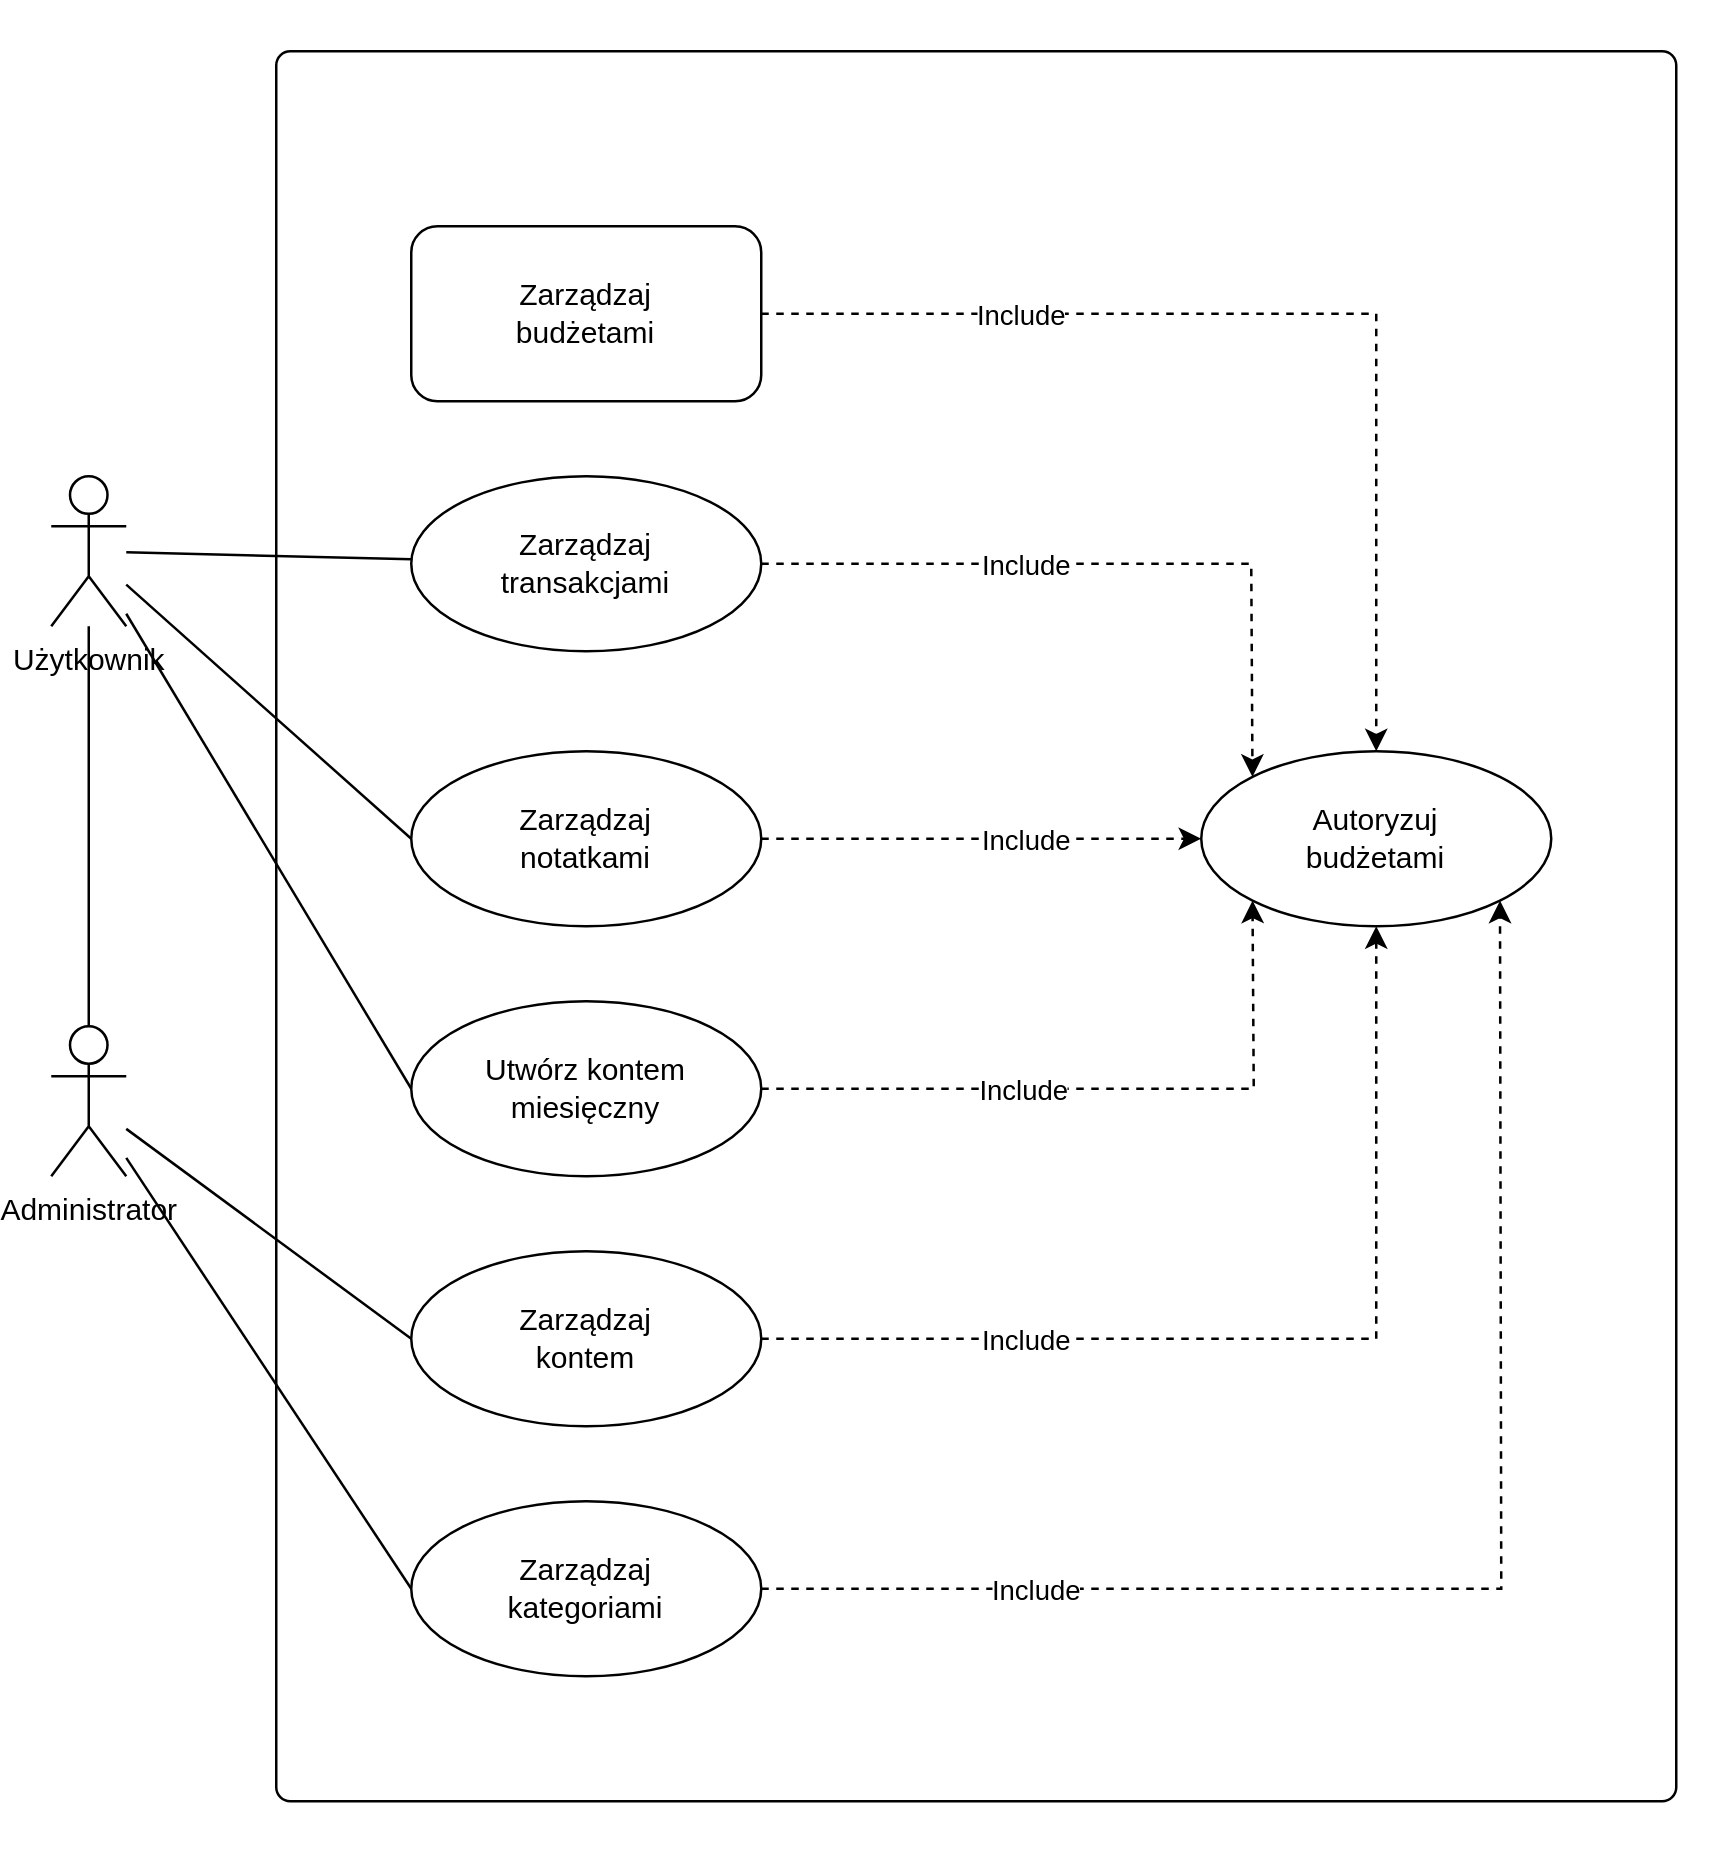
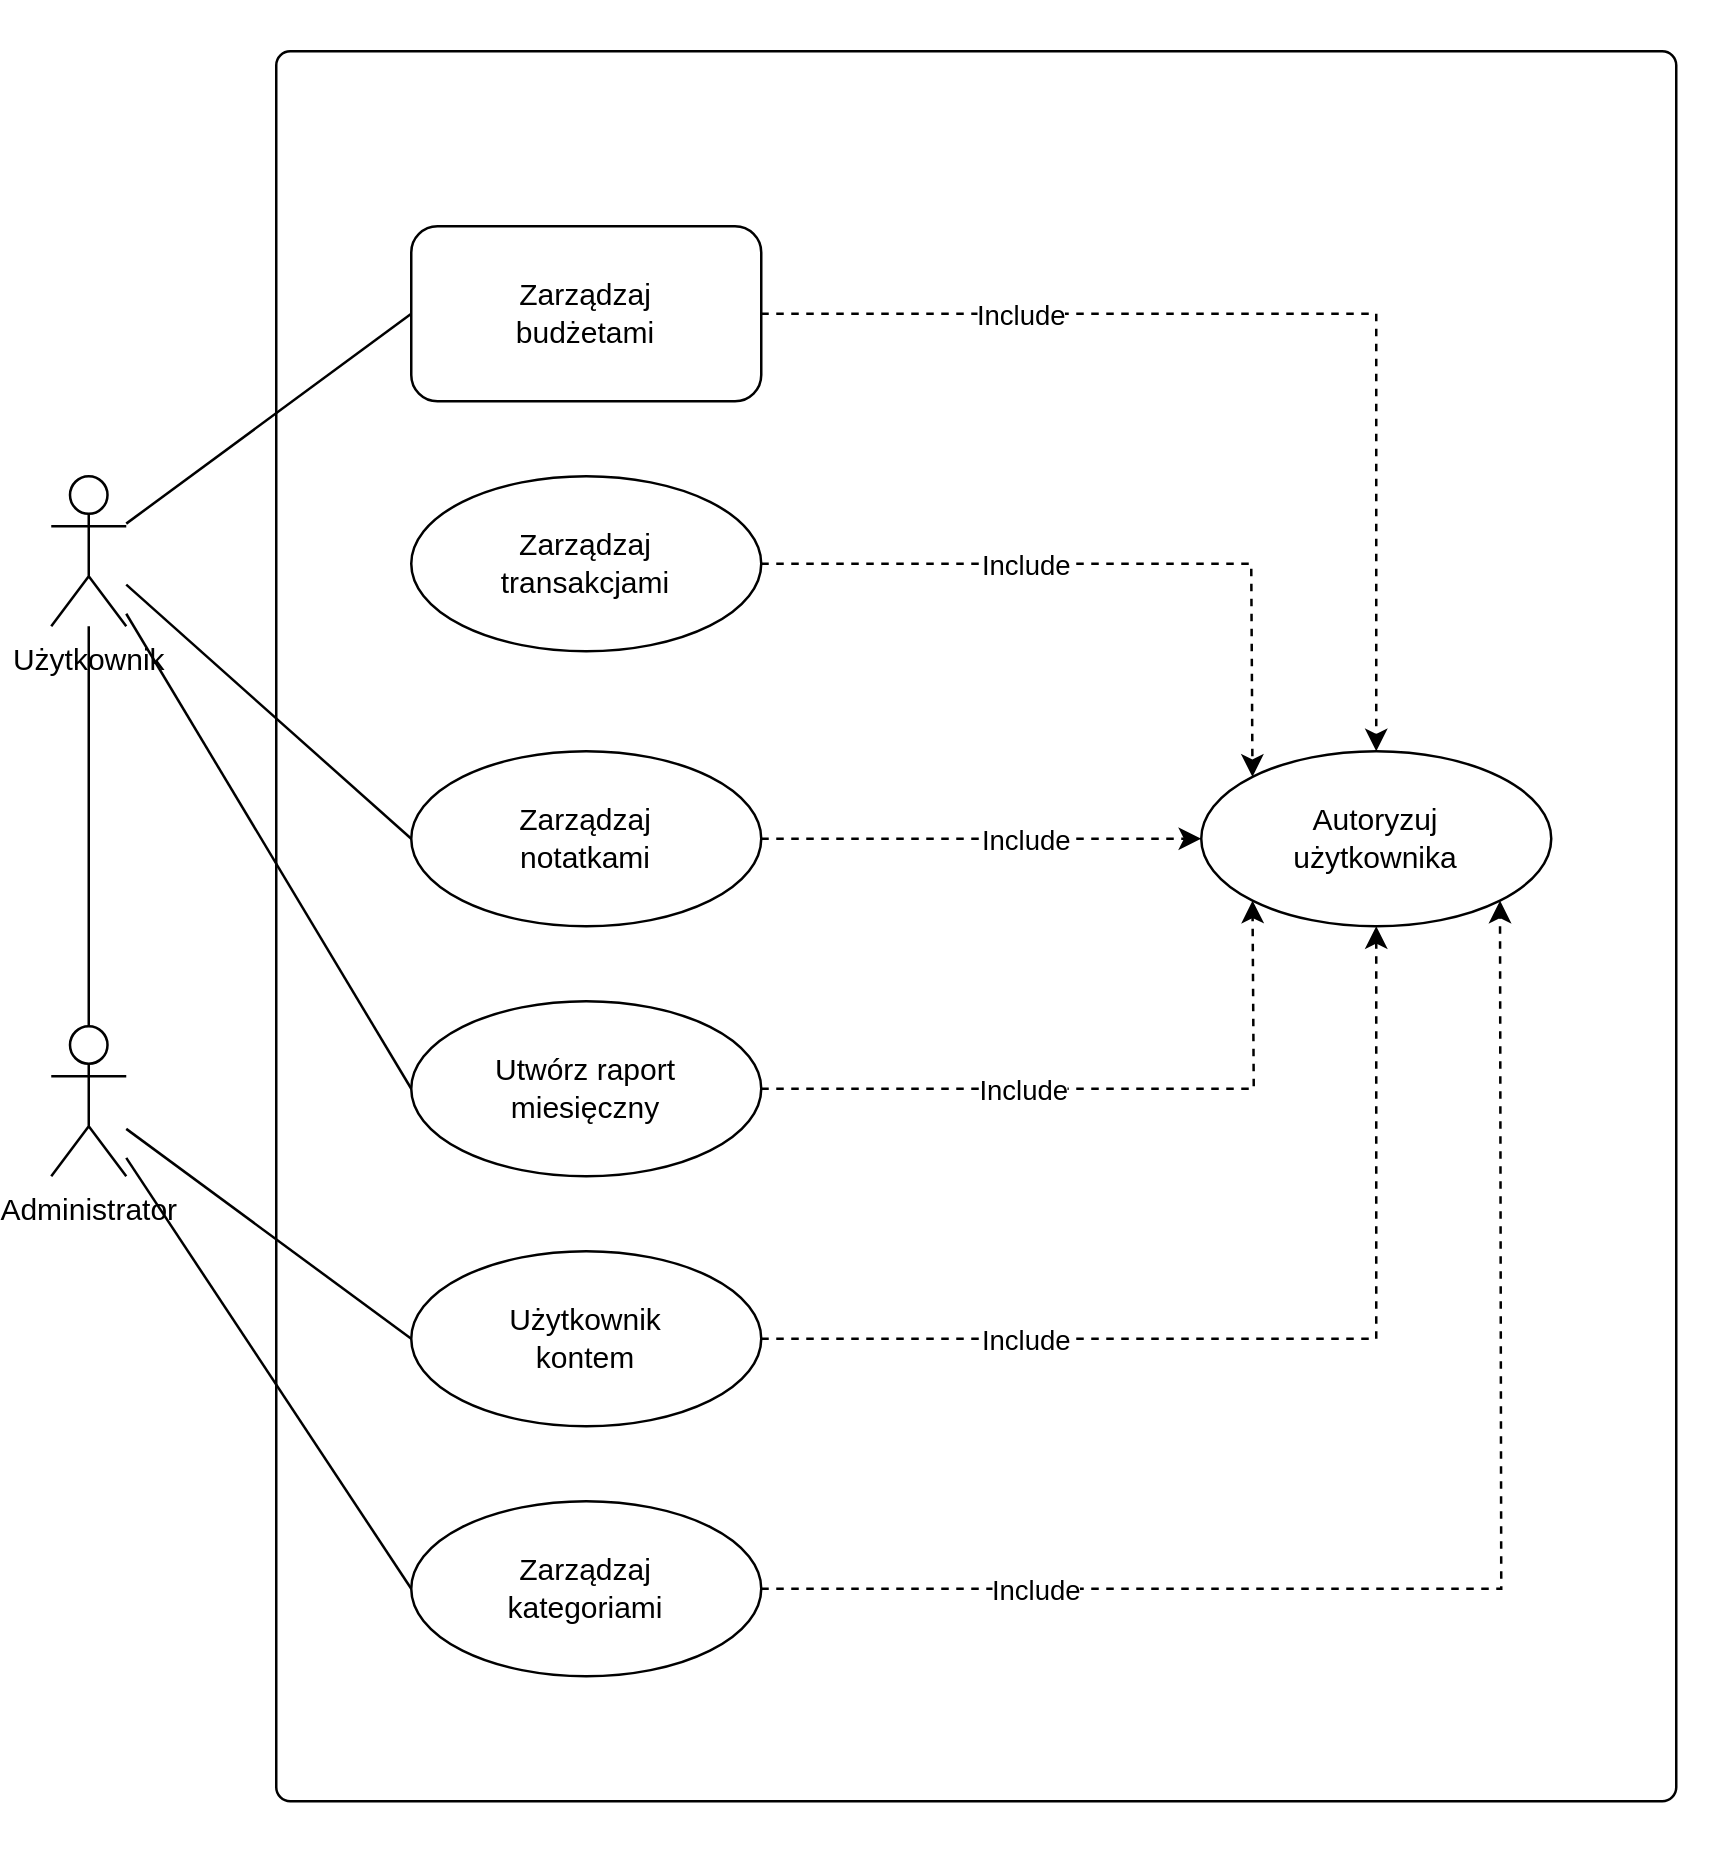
  <mxCell id="0" />
  <mxCell id="1" parent="0" />
  <mxCell id="2" value="" style="rounded=1;whiteSpace=wrap;html=1;arcSize=1;shadow=0;strokeColor=default;gradientColor=none;" parent="1" vertex="1"><mxGeometry x="110" y="20" width="560" height="700" as="geometry" /></mxCell>
- <mxCell id="3" style="edgeStyle=none;rounded=0;orthogonalLoop=1;jettySize=auto;html=1;endArrow=none;endFill=0;" parent="1" source="7" target="26" edge="1"><mxGeometry relative="1" as="geometry" /></mxCell>
+ <mxCell id="3" style="edgeStyle=none;rounded=0;orthogonalLoop=1;jettySize=auto;html=1;entryX=0;entryY=0.5;entryDx=0;entryDy=0;endArrow=none;endFill=0;" parent="1" source="7" target="14" edge="1"><mxGeometry relative="1" as="geometry" /></mxCell>
  <mxCell id="4" style="edgeStyle=none;rounded=0;orthogonalLoop=1;jettySize=auto;html=1;entryX=0;entryY=0.5;entryDx=0;entryDy=0;endArrow=none;endFill=0;" parent="1" source="7" target="20" edge="1"><mxGeometry relative="1" as="geometry" /></mxCell>
  <mxCell id="5" style="edgeStyle=none;rounded=0;orthogonalLoop=1;jettySize=auto;html=1;entryX=0;entryY=0.5;entryDx=0;entryDy=0;endArrow=none;endFill=0;" parent="1" source="7" target="23" edge="1"><mxGeometry relative="1" as="geometry" /></mxCell>
  <mxCell id="6" style="rounded=0;orthogonalLoop=1;jettySize=auto;html=1;endArrow=none;endFill=0;" edge="1" parent="1" source="7" target="10"><mxGeometry relative="1" as="geometry" /></mxCell>
  <mxCell id="7" value="Użytkownik" style="shape=umlActor;verticalLabelPosition=bottom;verticalAlign=top;html=1;" parent="1" vertex="1"><mxGeometry x="20" y="190" width="30" height="60" as="geometry" /></mxCell>
  <mxCell id="8" style="edgeStyle=none;rounded=0;orthogonalLoop=1;jettySize=auto;html=1;entryX=0;entryY=0.5;entryDx=0;entryDy=0;endArrow=none;endFill=0;" parent="1" source="10" target="17" edge="1"><mxGeometry relative="1" as="geometry" /></mxCell>
  <mxCell id="9" style="edgeStyle=none;rounded=0;orthogonalLoop=1;jettySize=auto;html=1;entryX=0;entryY=0.5;entryDx=0;entryDy=0;endArrow=none;endFill=0;" edge="1" parent="1" source="10" target="27"><mxGeometry relative="1" as="geometry" /></mxCell>
  <mxCell id="10" value="Administrator" style="shape=umlActor;verticalLabelPosition=bottom;verticalAlign=top;html=1;" parent="1" vertex="1"><mxGeometry x="20" y="410" width="30" height="60" as="geometry" /></mxCell>
- <mxCell id="11" value="Autoryzuj&lt;br&gt;budżetami" style="ellipse;whiteSpace=wrap;html=1;" parent="1" vertex="1"><mxGeometry x="480" y="300" width="140" height="70" as="geometry" /></mxCell>
+ <mxCell id="11" value="Autoryzuj&lt;br&gt;użytkownika" style="ellipse;whiteSpace=wrap;html=1;" parent="1" vertex="1"><mxGeometry x="480" y="300" width="140" height="70" as="geometry" /></mxCell>
  <mxCell id="12" style="rounded=0;orthogonalLoop=1;jettySize=auto;html=1;entryX=0.5;entryY=0;entryDx=0;entryDy=0;dashed=1;" parent="1" source="14" target="11" edge="1"><mxGeometry relative="1" as="geometry"><Array as="points"><mxPoint x="550" y="125" /></Array></mxGeometry></mxCell>
  <mxCell id="13" value="Include" style="edgeLabel;html=1;align=center;verticalAlign=middle;resizable=0;points=[];" parent="12" vertex="1" connectable="0"><mxGeometry x="-0.367" relative="1" as="geometry"><mxPoint x="-30" as="offset" /></mxGeometry></mxCell>
  <mxCell id="14" value="Zarządzaj &lt;br&gt;budżetami" style="whiteSpace=wrap;html=1;rounded=1;" parent="1" vertex="1"><mxGeometry x="164" y="90" width="140" height="70" as="geometry" /></mxCell>
  <mxCell id="15" style="edgeStyle=none;rounded=0;orthogonalLoop=1;jettySize=auto;html=1;entryX=1;entryY=1;entryDx=0;entryDy=0;dashed=1;" parent="1" source="17" target="11" edge="1"><mxGeometry relative="1" as="geometry"><Array as="points"><mxPoint x="600" y="635" /></Array></mxGeometry></mxCell>
  <mxCell id="16" value="Include" style="edgeLabel;html=1;align=center;verticalAlign=middle;resizable=0;points=[];" parent="15" vertex="1" connectable="0"><mxGeometry x="-0.32" y="-1" relative="1" as="geometry"><mxPoint x="-85" y="-1" as="offset" /></mxGeometry></mxCell>
  <mxCell id="17" value="Zarządzaj&lt;br&gt;kategoriami" style="ellipse;whiteSpace=wrap;html=1;" parent="1" vertex="1"><mxGeometry x="164" y="600" width="140" height="70" as="geometry" /></mxCell>
  <mxCell id="18" style="edgeStyle=none;rounded=0;orthogonalLoop=1;jettySize=auto;html=1;entryX=0;entryY=0.5;entryDx=0;entryDy=0;dashed=1;" parent="1" source="20" target="11" edge="1"><mxGeometry relative="1" as="geometry" /></mxCell>
  <mxCell id="19" value="Include" style="edgeLabel;html=1;align=center;verticalAlign=middle;resizable=0;points=[];" parent="18" vertex="1" connectable="0"><mxGeometry x="0.51" y="-2" relative="1" as="geometry"><mxPoint x="-28" y="-2" as="offset" /></mxGeometry></mxCell>
  <mxCell id="20" value="Zarządzaj &lt;br&gt;notatkami" style="ellipse;whiteSpace=wrap;html=1;" parent="1" vertex="1"><mxGeometry x="164" y="300" width="140" height="70" as="geometry" /></mxCell>
  <mxCell id="21" style="edgeStyle=none;rounded=0;orthogonalLoop=1;jettySize=auto;html=1;entryX=0;entryY=1;entryDx=0;entryDy=0;dashed=1;" parent="1" source="23" target="11" edge="1"><mxGeometry relative="1" as="geometry"><Array as="points"><mxPoint x="501" y="435" /></Array></mxGeometry></mxCell>
  <mxCell id="22" value="Include" style="edgeLabel;html=1;align=center;verticalAlign=middle;resizable=0;points=[];" parent="21" vertex="1" connectable="0"><mxGeometry x="0.046" y="-1" relative="1" as="geometry"><mxPoint x="-38" y="-1" as="offset" /></mxGeometry></mxCell>
- <mxCell id="23" value="Utwórz kontem&lt;br&gt;miesięczny" style="ellipse;whiteSpace=wrap;html=1;" parent="1" vertex="1"><mxGeometry x="164" y="400" width="140" height="70" as="geometry" /></mxCell>
+ <mxCell id="23" value="Utwórz raport&lt;br&gt;miesięczny" style="ellipse;whiteSpace=wrap;html=1;" parent="1" vertex="1"><mxGeometry x="164" y="400" width="140" height="70" as="geometry" /></mxCell>
  <mxCell id="24" style="edgeStyle=none;rounded=0;orthogonalLoop=1;jettySize=auto;html=1;entryX=0;entryY=0;entryDx=0;entryDy=0;dashed=1;" parent="1" source="26" target="11" edge="1"><mxGeometry relative="1" as="geometry"><Array as="points"><mxPoint x="500" y="225" /></Array></mxGeometry></mxCell>
  <mxCell id="25" value="Include" style="edgeLabel;html=1;align=center;verticalAlign=middle;resizable=0;points=[];" parent="24" vertex="1" connectable="0"><mxGeometry x="0.044" y="3" relative="1" as="geometry"><mxPoint x="-42" y="3" as="offset" /></mxGeometry></mxCell>
  <mxCell id="26" value="Zarządzaj &lt;br&gt;transakcjami" style="ellipse;whiteSpace=wrap;html=1;" parent="1" vertex="1"><mxGeometry x="164" y="190" width="140" height="70" as="geometry" /></mxCell>
- <mxCell id="27" value="Zarządzaj&lt;br&gt;kontem" style="ellipse;whiteSpace=wrap;html=1;" vertex="1" parent="1"><mxGeometry x="164" y="500" width="140" height="70" as="geometry" /></mxCell>
+ <mxCell id="27" value="Użytkownik&lt;br&gt;kontem" style="ellipse;whiteSpace=wrap;html=1;" vertex="1" parent="1"><mxGeometry x="164" y="500" width="140" height="70" as="geometry" /></mxCell>
  <mxCell id="28" style="edgeStyle=none;rounded=0;orthogonalLoop=1;jettySize=auto;html=1;entryX=0.5;entryY=1;entryDx=0;entryDy=0;dashed=1;exitX=1;exitY=0.5;exitDx=0;exitDy=0;" edge="1" parent="1" target="11"><mxGeometry relative="1" as="geometry"><Array as="points"><mxPoint x="550" y="535" /></Array><mxPoint x="304" y="535" as="sourcePoint" /><mxPoint x="525.78" y="367.97" as="targetPoint" /></mxGeometry></mxCell>
  <mxCell id="29" value="Include" style="edgeLabel;html=1;align=center;verticalAlign=middle;resizable=0;points=[];" vertex="1" connectable="0" parent="28"><mxGeometry x="-0.32" y="-1" relative="1" as="geometry"><mxPoint x="-35" y="-1" as="offset" /></mxGeometry></mxCell>
